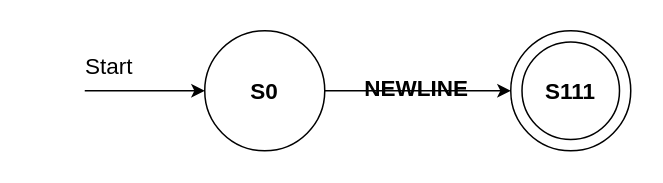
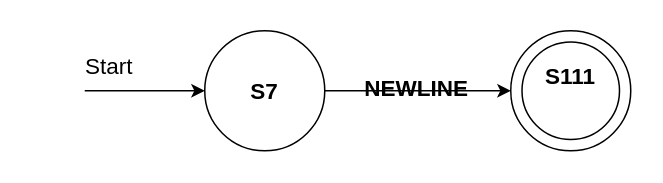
  <mxCell id="0" />
  <mxCell id="1" parent="0" />
  <mxCell id="2" value="" style="ellipse;whiteSpace=wrap;html=1;aspect=fixed;" vertex="1" parent="1"><mxGeometry x="340" y="20" width="80" height="80" as="geometry" /></mxCell>
  <mxCell id="3" value="" style="ellipse;whiteSpace=wrap;html=1;aspect=fixed;" vertex="1" parent="1"><mxGeometry x="136" y="20" width="80" height="80" as="geometry" /></mxCell>
  <mxCell id="4" value="" style="endArrow=classic;html=1;rounded=0;entryX=0;entryY=0.5;entryDx=0;entryDy=0;" edge="1" parent="1"><mxGeometry width="50" height="50" relative="1" as="geometry"><mxPoint x="56" y="60" as="sourcePoint" /><mxPoint x="136" y="60" as="targetPoint" /></mxGeometry></mxCell>
  <mxCell id="5" value="" style="endArrow=classic;html=1;rounded=0;entryX=0;entryY=0.5;entryDx=0;entryDy=0;exitX=1;exitY=0.5;exitDx=0;exitDy=0;" edge="1" parent="1" source="3" target="2"><mxGeometry width="50" height="50" relative="1" as="geometry"><mxPoint x="226" y="90" as="sourcePoint" /><mxPoint x="346" y="90" as="targetPoint" /></mxGeometry></mxCell>
- <mxCell id="6" value="&lt;b style=&quot;font-size: 15px;&quot;&gt;S0&lt;/b&gt;" style="text;html=1;strokeColor=none;fillColor=none;align=center;verticalAlign=middle;whiteSpace=wrap;rounded=0;fontSize=15;" vertex="1" parent="1"><mxGeometry x="146" y="45" width="60" height="30" as="geometry" /></mxCell>
+ <mxCell id="6" value="&lt;b style=&quot;font-size: 15px;&quot;&gt;S7&lt;/b&gt;" style="text;html=1;strokeColor=none;fillColor=none;align=center;verticalAlign=middle;whiteSpace=wrap;rounded=0;fontSize=15;" vertex="1" parent="1"><mxGeometry x="146" y="45" width="60" height="30" as="geometry" /></mxCell>
  <mxCell id="7" value="NEWLINE" style="text;html=1;strokeColor=none;fillColor=none;align=center;verticalAlign=middle;whiteSpace=wrap;rounded=0;fontSize=15;fontStyle=1" vertex="1" parent="1"><mxGeometry x="225" y="42.5" width="105" height="30" as="geometry" /></mxCell>
  <mxCell id="8" value="" style="ellipse;whiteSpace=wrap;html=1;aspect=fixed;" vertex="1" parent="1"><mxGeometry x="347.5" y="27.5" width="65" height="65" as="geometry" /></mxCell>
- <mxCell id="9" value="&lt;b&gt;&lt;font style=&quot;font-size: 15px;&quot;&gt;S111&lt;/font&gt;&lt;/b&gt;" style="text;html=1;strokeColor=none;fillColor=none;align=center;verticalAlign=middle;whiteSpace=wrap;rounded=0;" vertex="1" parent="1"><mxGeometry x="350" y="45" width="60" height="30" as="geometry" /></mxCell>
+ <mxCell id="9" value="&lt;b&gt;&lt;font style=&quot;font-size: 15px;&quot;&gt;S111&lt;/font&gt;&lt;/b&gt;" style="text;html=1;strokeColor=none;fillColor=none;align=center;verticalAlign=middle;whiteSpace=wrap;rounded=0;" vertex="1" parent="1"><mxGeometry x="350" y="35" width="60" height="30" as="geometry" /></mxCell>
  <mxCell id="10" value="Start" style="text;html=1;strokeColor=none;fillColor=none;align=center;verticalAlign=middle;whiteSpace=wrap;rounded=0;fontSize=15;" vertex="1" parent="1"><mxGeometry x="20" y="27.5" width="105" height="30" as="geometry" /></mxCell>
